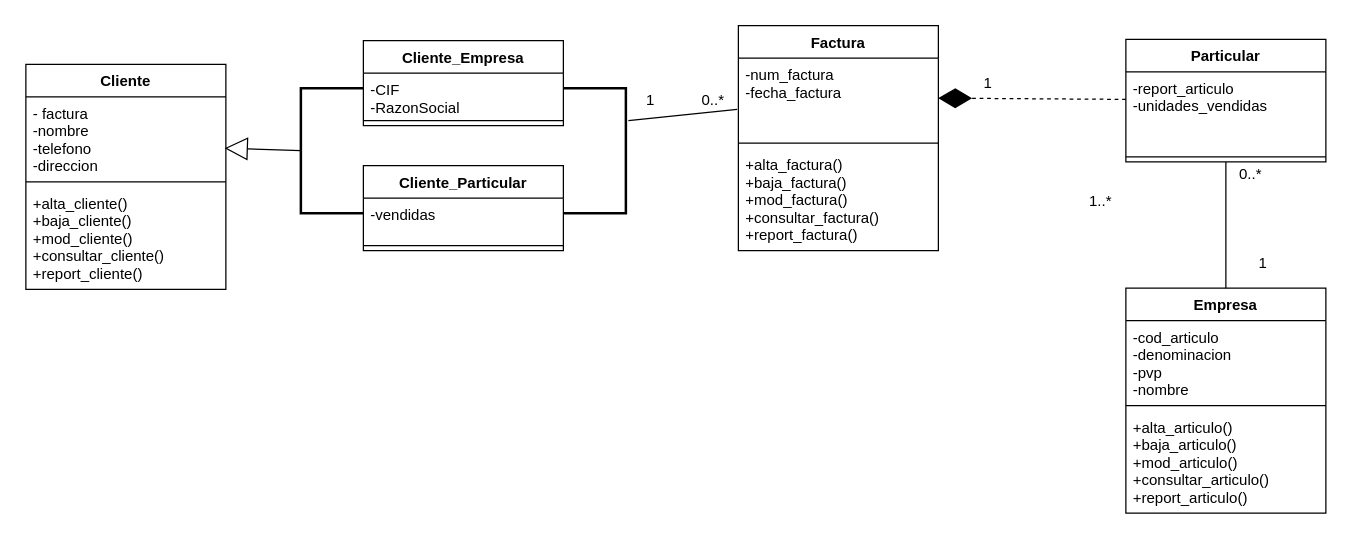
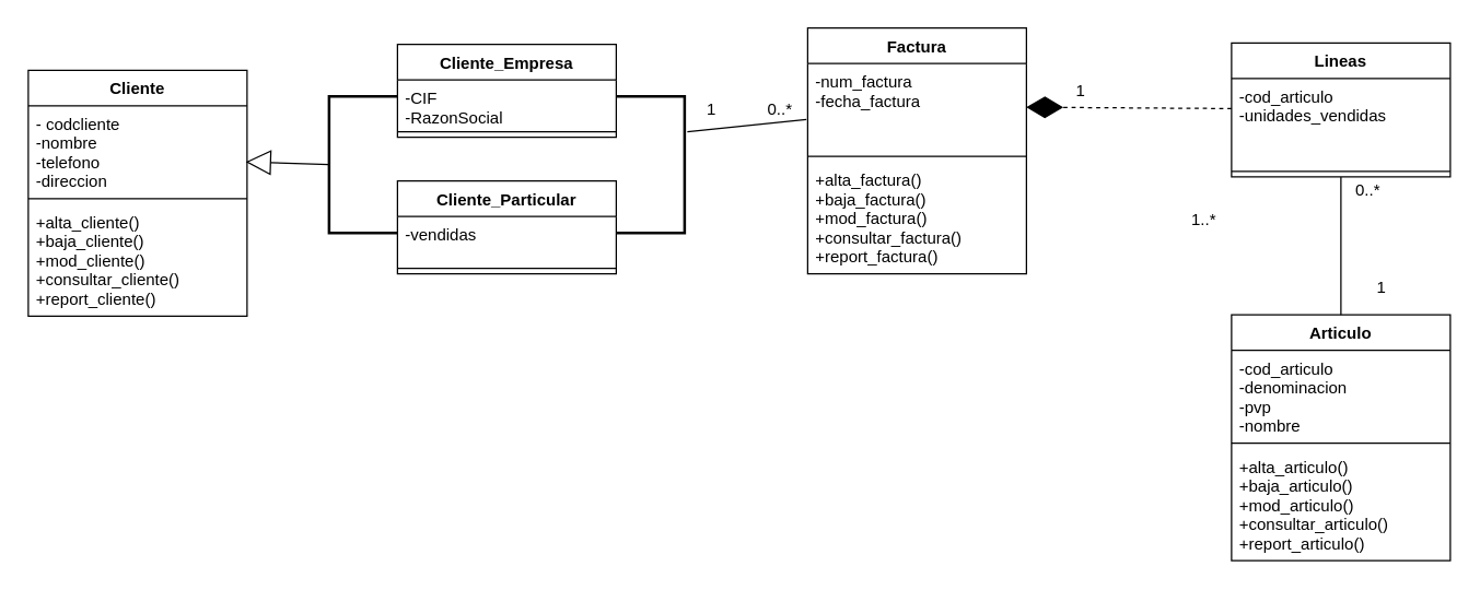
  <mxCell id="0" />
  <mxCell id="1" parent="0" />
  <mxCell id="2" value="Cliente" style="swimlane;fontStyle=1;align=center;verticalAlign=top;childLayout=stackLayout;horizontal=1;startSize=26;horizontalStack=0;resizeParent=1;resizeParentMax=0;resizeLast=0;collapsible=1;marginBottom=0;" parent="1" vertex="1"><mxGeometry x="20" y="51" width="160" height="180" as="geometry" /></mxCell>
- <mxCell id="3" value="- factura&#10;-nombre&#10;-telefono&#10;-direccion&#10;" style="text;strokeColor=none;fillColor=none;align=left;verticalAlign=top;spacingLeft=4;spacingRight=4;overflow=hidden;rotatable=0;points=[[0,0.5],[1,0.5]];portConstraint=eastwest;" parent="2" vertex="1"><mxGeometry y="26" width="160" height="64" as="geometry" /></mxCell>
+ <mxCell id="3" value="- codcliente&#10;-nombre&#10;-telefono&#10;-direccion&#10;" style="text;strokeColor=none;fillColor=none;align=left;verticalAlign=top;spacingLeft=4;spacingRight=4;overflow=hidden;rotatable=0;points=[[0,0.5],[1,0.5]];portConstraint=eastwest;" parent="2" vertex="1"><mxGeometry y="26" width="160" height="64" as="geometry" /></mxCell>
  <mxCell id="4" value="" style="line;strokeWidth=1;fillColor=none;align=left;verticalAlign=middle;spacingTop=-1;spacingLeft=3;spacingRight=3;rotatable=0;labelPosition=right;points=[];portConstraint=eastwest;" parent="2" vertex="1"><mxGeometry y="90" width="160" height="8" as="geometry" /></mxCell>
  <mxCell id="5" value="+alta_cliente()&#10;+baja_cliente()&#10;+mod_cliente()&#10;+consultar_cliente()&#10;+report_cliente()" style="text;strokeColor=none;fillColor=none;align=left;verticalAlign=top;spacingLeft=4;spacingRight=4;overflow=hidden;rotatable=0;points=[[0,0.5],[1,0.5]];portConstraint=eastwest;" parent="2" vertex="1"><mxGeometry y="98" width="160" height="82" as="geometry" /></mxCell>
- <mxCell id="6" value="Empresa" style="swimlane;fontStyle=1;align=center;verticalAlign=top;childLayout=stackLayout;horizontal=1;startSize=26;horizontalStack=0;resizeParent=1;resizeParentMax=0;resizeLast=0;collapsible=1;marginBottom=0;" parent="1" vertex="1"><mxGeometry x="900" y="230" width="160" height="180" as="geometry" /></mxCell>
+ <mxCell id="6" value="Articulo" style="swimlane;fontStyle=1;align=center;verticalAlign=top;childLayout=stackLayout;horizontal=1;startSize=26;horizontalStack=0;resizeParent=1;resizeParentMax=0;resizeLast=0;collapsible=1;marginBottom=0;" parent="1" vertex="1"><mxGeometry x="900" y="230" width="160" height="180" as="geometry" /></mxCell>
  <mxCell id="7" value="-cod_articulo&#10;-denominacion&#10;-pvp&#10;-nombre" style="text;strokeColor=none;fillColor=none;align=left;verticalAlign=top;spacingLeft=4;spacingRight=4;overflow=hidden;rotatable=0;points=[[0,0.5],[1,0.5]];portConstraint=eastwest;" parent="6" vertex="1"><mxGeometry y="26" width="160" height="64" as="geometry" /></mxCell>
  <mxCell id="8" value="" style="line;strokeWidth=1;fillColor=none;align=left;verticalAlign=middle;spacingTop=-1;spacingLeft=3;spacingRight=3;rotatable=0;labelPosition=right;points=[];portConstraint=eastwest;" parent="6" vertex="1"><mxGeometry y="90" width="160" height="8" as="geometry" /></mxCell>
  <mxCell id="9" value="+alta_articulo()&#10;+baja_articulo()&#10;+mod_articulo()&#10;+consultar_articulo()&#10;+report_articulo()" style="text;strokeColor=none;fillColor=none;align=left;verticalAlign=top;spacingLeft=4;spacingRight=4;overflow=hidden;rotatable=0;points=[[0,0.5],[1,0.5]];portConstraint=eastwest;" parent="6" vertex="1"><mxGeometry y="98" width="160" height="82" as="geometry" /></mxCell>
  <mxCell id="10" value="Factura" style="swimlane;fontStyle=1;align=center;verticalAlign=top;childLayout=stackLayout;horizontal=1;startSize=26;horizontalStack=0;resizeParent=1;resizeParentMax=0;resizeLast=0;collapsible=1;marginBottom=0;" parent="1" vertex="1"><mxGeometry x="590" y="20" width="160" height="180" as="geometry" /></mxCell>
  <mxCell id="11" value="-num_factura&#10;-fecha_factura" style="text;strokeColor=none;fillColor=none;align=left;verticalAlign=top;spacingLeft=4;spacingRight=4;overflow=hidden;rotatable=0;points=[[0,0.5],[1,0.5]];portConstraint=eastwest;" parent="10" vertex="1"><mxGeometry y="26" width="160" height="64" as="geometry" /></mxCell>
  <mxCell id="12" value="" style="line;strokeWidth=1;fillColor=none;align=left;verticalAlign=middle;spacingTop=-1;spacingLeft=3;spacingRight=3;rotatable=0;labelPosition=right;points=[];portConstraint=eastwest;" parent="10" vertex="1"><mxGeometry y="90" width="160" height="8" as="geometry" /></mxCell>
  <mxCell id="13" value="+alta_factura()&#10;+baja_factura()&#10;+mod_factura()&#10;+consultar_factura()&#10;+report_factura()" style="text;strokeColor=none;fillColor=none;align=left;verticalAlign=top;spacingLeft=4;spacingRight=4;overflow=hidden;rotatable=0;points=[[0,0.5],[1,0.5]];portConstraint=eastwest;" parent="10" vertex="1"><mxGeometry y="98" width="160" height="82" as="geometry" /></mxCell>
  <mxCell id="14" value="Cliente_Particular" style="swimlane;fontStyle=1;align=center;verticalAlign=top;childLayout=stackLayout;horizontal=1;startSize=26;horizontalStack=0;resizeParent=1;resizeParentMax=0;resizeLast=0;collapsible=1;marginBottom=0;" parent="1" vertex="1"><mxGeometry x="290" y="132" width="160" height="68" as="geometry" /></mxCell>
  <mxCell id="15" value="-vendidas" style="text;strokeColor=none;fillColor=none;align=left;verticalAlign=top;spacingLeft=4;spacingRight=4;overflow=hidden;rotatable=0;points=[[0,0.5],[1,0.5]];portConstraint=eastwest;" parent="14" vertex="1"><mxGeometry y="26" width="160" height="34" as="geometry" /></mxCell>
  <mxCell id="16" value="" style="line;strokeWidth=1;fillColor=none;align=left;verticalAlign=middle;spacingTop=-1;spacingLeft=3;spacingRight=3;rotatable=0;labelPosition=right;points=[];portConstraint=eastwest;" parent="14" vertex="1"><mxGeometry y="60" width="160" height="8" as="geometry" /></mxCell>
- <mxCell id="17" value="Particular" style="swimlane;fontStyle=1;align=center;verticalAlign=top;childLayout=stackLayout;horizontal=1;startSize=26;horizontalStack=0;resizeParent=1;resizeParentMax=0;resizeLast=0;collapsible=1;marginBottom=0;" parent="1" vertex="1"><mxGeometry x="900" y="31" width="160" height="98" as="geometry" /></mxCell>
- <mxCell id="18" value="-report_articulo&#10;-unidades_vendidas" style="text;strokeColor=none;fillColor=none;align=left;verticalAlign=top;spacingLeft=4;spacingRight=4;overflow=hidden;rotatable=0;points=[[0,0.5],[1,0.5]];portConstraint=eastwest;" parent="17" vertex="1"><mxGeometry y="26" width="160" height="64" as="geometry" /></mxCell>
+ <mxCell id="17" value="Lineas" style="swimlane;fontStyle=1;align=center;verticalAlign=top;childLayout=stackLayout;horizontal=1;startSize=26;horizontalStack=0;resizeParent=1;resizeParentMax=0;resizeLast=0;collapsible=1;marginBottom=0;" parent="1" vertex="1"><mxGeometry x="900" y="31" width="160" height="98" as="geometry" /></mxCell>
+ <mxCell id="18" value="-cod_articulo&#10;-unidades_vendidas" style="text;strokeColor=none;fillColor=none;align=left;verticalAlign=top;spacingLeft=4;spacingRight=4;overflow=hidden;rotatable=0;points=[[0,0.5],[1,0.5]];portConstraint=eastwest;" parent="17" vertex="1"><mxGeometry y="26" width="160" height="64" as="geometry" /></mxCell>
  <mxCell id="19" value="" style="line;strokeWidth=1;fillColor=none;align=left;verticalAlign=middle;spacingTop=-1;spacingLeft=3;spacingRight=3;rotatable=0;labelPosition=right;points=[];portConstraint=eastwest;" parent="17" vertex="1"><mxGeometry y="90" width="160" height="8" as="geometry" /></mxCell>
  <mxCell id="20" value="" style="endArrow=diamondThin;endFill=1;endSize=24;html=1;exitX=0;exitY=0.344;exitDx=0;exitDy=0;exitPerimeter=0;entryX=1;entryY=0.5;entryDx=0;entryDy=0;dashed=1;" parent="1" source="18" target="11" edge="1"><mxGeometry width="160" relative="1" as="geometry"><mxPoint x="770" y="180" as="sourcePoint" /><mxPoint x="810" y="10" as="targetPoint" /></mxGeometry></mxCell>
  <mxCell id="21" value="" style="endArrow=none;html=1;exitX=0.5;exitY=0;exitDx=0;exitDy=0;" parent="1" source="6" target="19" edge="1"><mxGeometry width="50" height="50" relative="1" as="geometry"><mxPoint x="940" y="250" as="sourcePoint" /><mxPoint x="985" y="170" as="targetPoint" /></mxGeometry></mxCell>
  <mxCell id="22" value="" style="endArrow=none;html=1;entryX=-0.006;entryY=0.641;entryDx=0;entryDy=0;entryPerimeter=0;exitX=-0.04;exitY=0.74;exitDx=0;exitDy=0;exitPerimeter=0;" parent="1" source="34" target="11" edge="1"><mxGeometry width="50" height="50" relative="1" as="geometry"><mxPoint x="490" y="57" as="sourcePoint" /><mxPoint x="610" y="70" as="targetPoint" /></mxGeometry></mxCell>
  <mxCell id="23" value="1" style="text;html=1;strokeColor=none;fillColor=none;align=center;verticalAlign=middle;whiteSpace=wrap;rounded=0;" parent="1" vertex="1"><mxGeometry x="500" y="70" width="40" height="20" as="geometry" /></mxCell>
  <mxCell id="24" value="0..*" style="text;html=1;strokeColor=none;fillColor=none;align=center;verticalAlign=middle;whiteSpace=wrap;rounded=0;" parent="1" vertex="1"><mxGeometry x="550" y="70" width="40" height="20" as="geometry" /></mxCell>
  <mxCell id="25" value="1" style="text;html=1;strokeColor=none;fillColor=none;align=center;verticalAlign=middle;whiteSpace=wrap;rounded=0;" parent="1" vertex="1"><mxGeometry x="770" y="56" width="40" height="20" as="geometry" /></mxCell>
  <mxCell id="26" value="1..*" style="text;html=1;strokeColor=none;fillColor=none;align=center;verticalAlign=middle;whiteSpace=wrap;rounded=0;" parent="1" vertex="1"><mxGeometry x="860" y="151" width="40" height="20" as="geometry" /></mxCell>
  <mxCell id="27" value="0..*" style="text;html=1;strokeColor=none;fillColor=none;align=center;verticalAlign=middle;whiteSpace=wrap;rounded=0;" parent="1" vertex="1"><mxGeometry x="980" y="129" width="40" height="20" as="geometry" /></mxCell>
  <mxCell id="28" value="1" style="text;html=1;strokeColor=none;fillColor=none;align=center;verticalAlign=middle;whiteSpace=wrap;rounded=0;" parent="1" vertex="1"><mxGeometry x="990" y="200" width="40" height="20" as="geometry" /></mxCell>
  <mxCell id="29" value="Cliente_Empresa" style="swimlane;fontStyle=1;align=center;verticalAlign=top;childLayout=stackLayout;horizontal=1;startSize=26;horizontalStack=0;resizeParent=1;resizeParentMax=0;resizeLast=0;collapsible=1;marginBottom=0;" parent="1" vertex="1"><mxGeometry x="290" y="32" width="160" height="68" as="geometry" /></mxCell>
  <mxCell id="30" value="-CIF&#10;-RazonSocial" style="text;strokeColor=none;fillColor=none;align=left;verticalAlign=top;spacingLeft=4;spacingRight=4;overflow=hidden;rotatable=0;points=[[0,0.5],[1,0.5]];portConstraint=eastwest;" parent="29" vertex="1"><mxGeometry y="26" width="160" height="34" as="geometry" /></mxCell>
  <mxCell id="31" value="" style="line;strokeWidth=1;fillColor=none;align=left;verticalAlign=middle;spacingTop=-1;spacingLeft=3;spacingRight=3;rotatable=0;labelPosition=right;points=[];portConstraint=eastwest;" parent="29" vertex="1"><mxGeometry y="60" width="160" height="8" as="geometry" /></mxCell>
  <mxCell id="32" value="" style="endArrow=block;endSize=16;endFill=0;html=1;exitX=0;exitY=0.5;exitDx=0;exitDy=0;exitPerimeter=0;entryX=0.994;entryY=0.641;entryDx=0;entryDy=0;entryPerimeter=0;" parent="1" source="33" target="3" edge="1"><mxGeometry x="0.041" y="15" width="160" relative="1" as="geometry"><mxPoint x="590" y="290" as="sourcePoint" /><mxPoint x="160" y="-100" as="targetPoint" /><mxPoint as="offset" /></mxGeometry></mxCell>
  <mxCell id="33" value="" style="strokeWidth=2;html=1;shape=mxgraph.flowchart.annotation_1;align=left;pointerEvents=1;" vertex="1" parent="1"><mxGeometry x="240" y="70" width="50" height="100" as="geometry" /></mxCell>
  <mxCell id="34" value="" style="strokeWidth=2;html=1;shape=mxgraph.flowchart.annotation_1;align=left;pointerEvents=1;rotation=-180;" vertex="1" parent="1"><mxGeometry x="450" y="70" width="50" height="100" as="geometry" /></mxCell>
